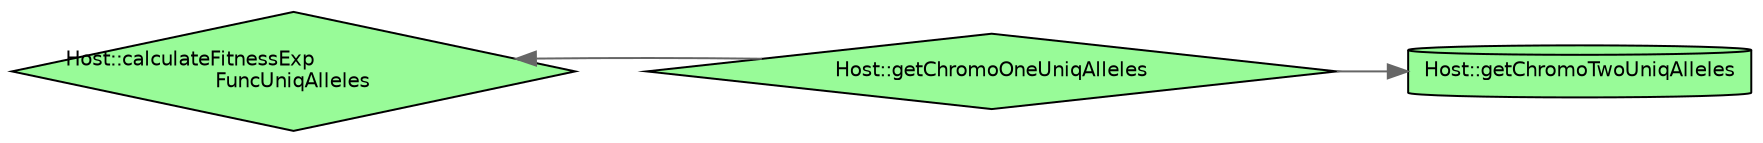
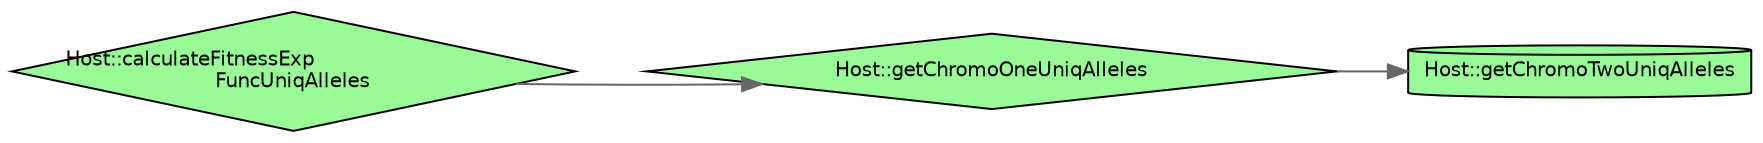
  digraph {
    rankdir=LR
    node [color=black fillcolor=palegreen fontname=Helvetica fontsize=10 shape=diamond style=filled]
    edge [color=gray40 fontname=Helvetica fontsize=10 labelfontname=Helvetica labelfontsize=10 style=solid]
    n1 [fontcolor=black height=0.2 label="Host::calculateFitnessExp\lFuncUniqAlleles" width=0.4]
    n2 [height=0.2 label="Host::getChromoOneUniqAlleles" width=0.4]
    n3 [height=0.2 label="Host::getChromoTwoUniqAlleles" shape=cylinder width=0.4]
-   n2 -> n1
+   n1 -> n2
    n2 -> n3
  }
